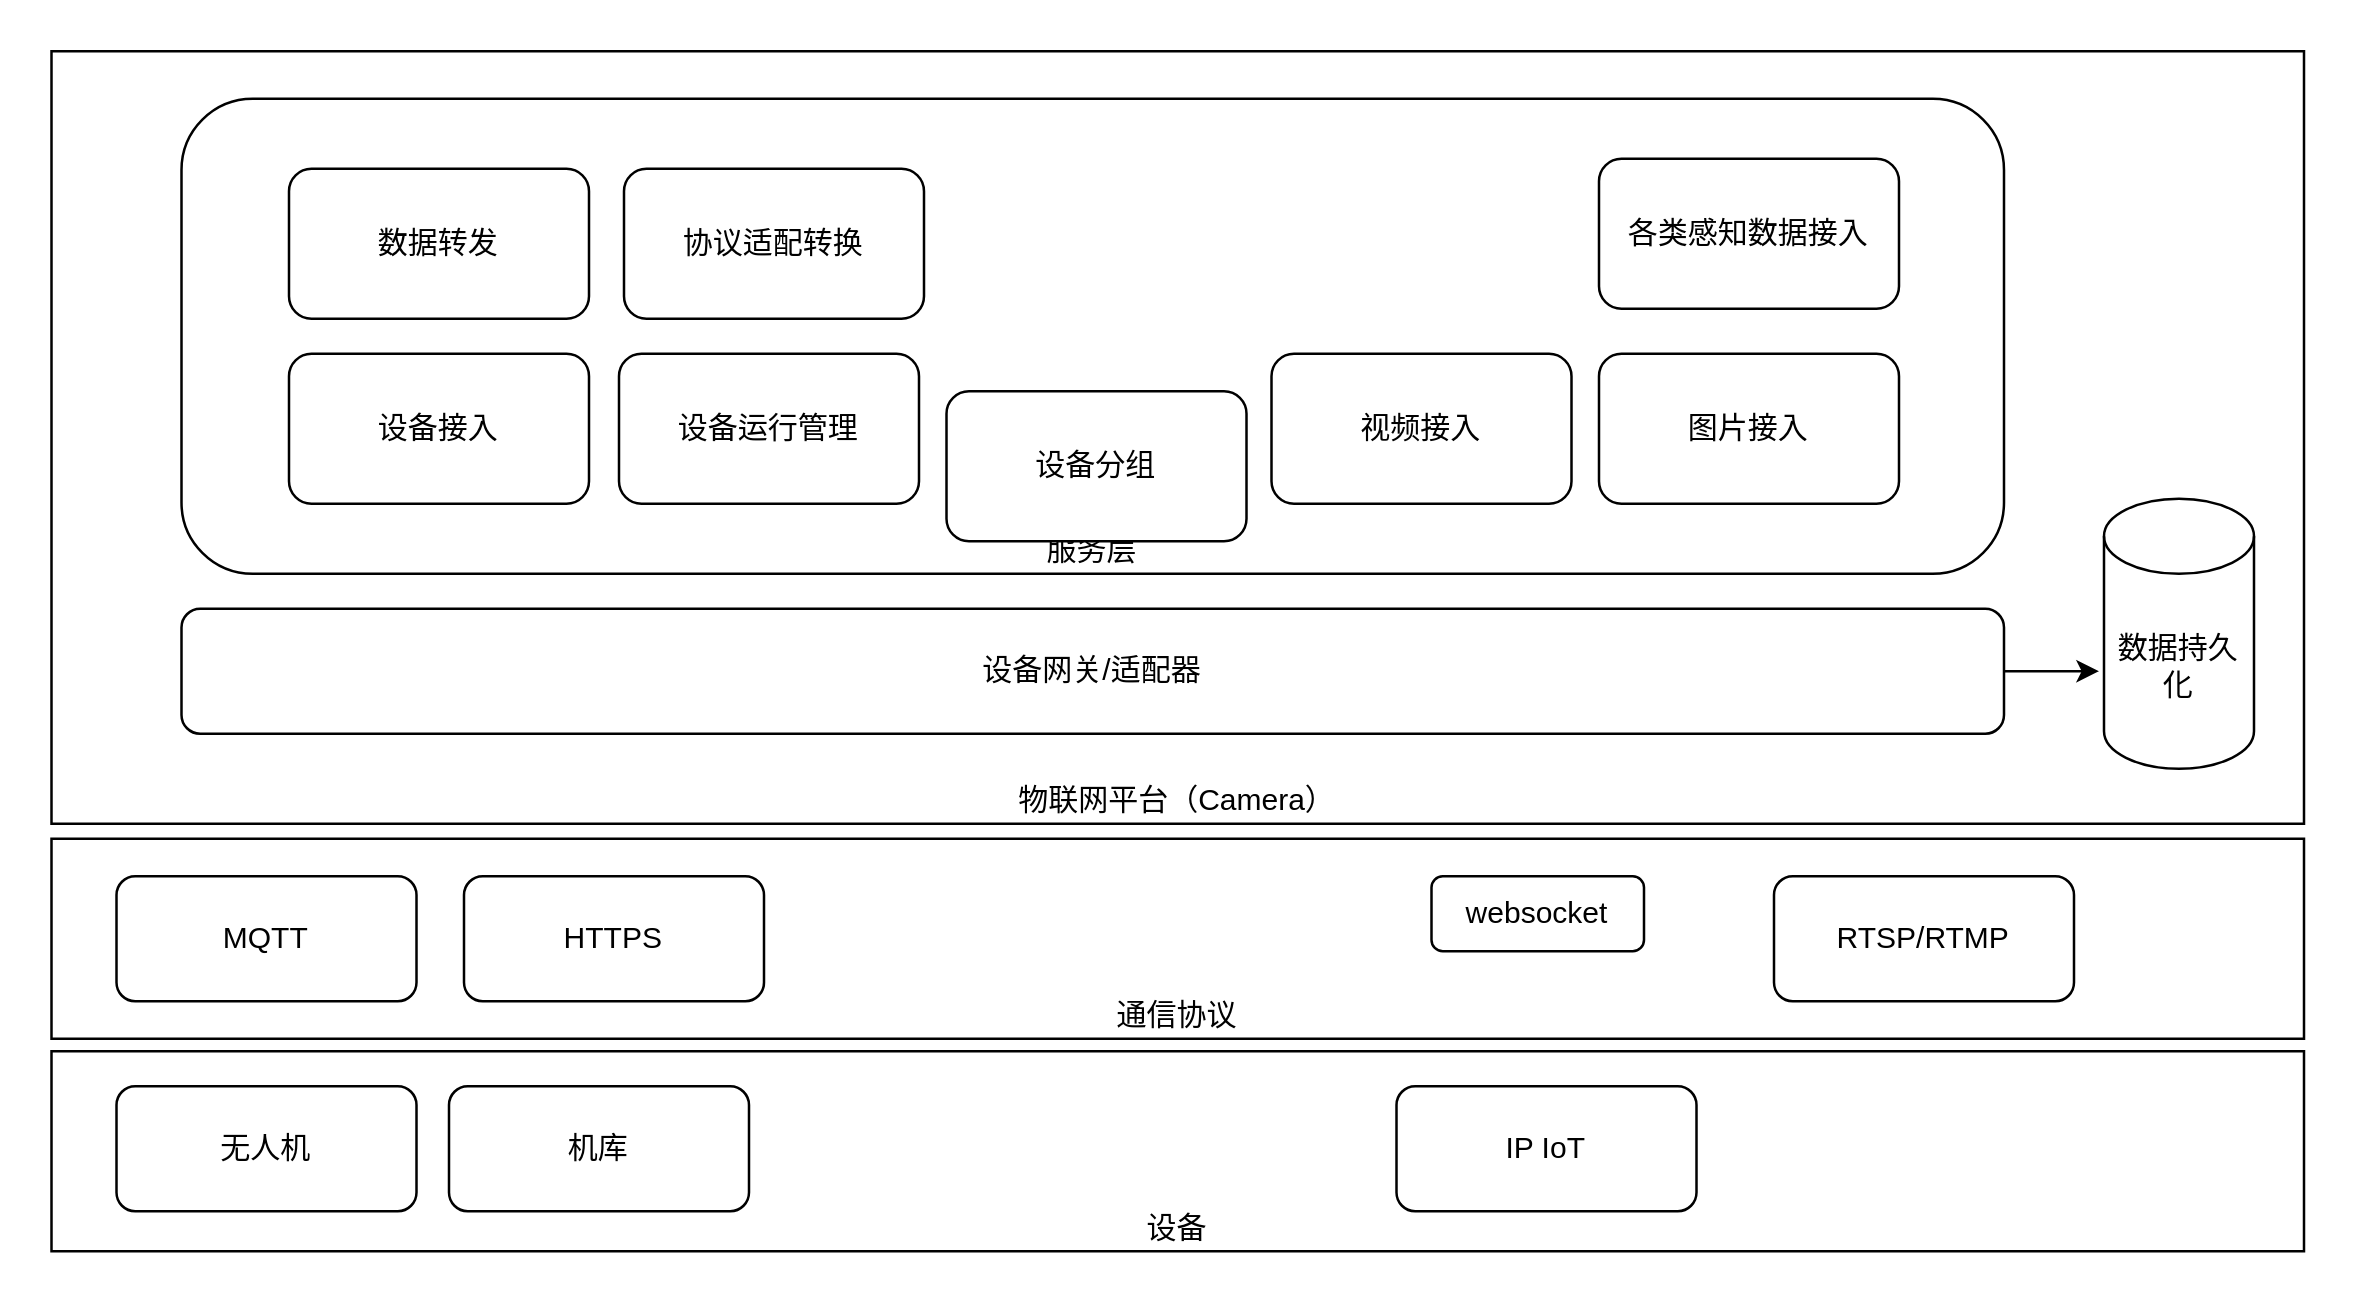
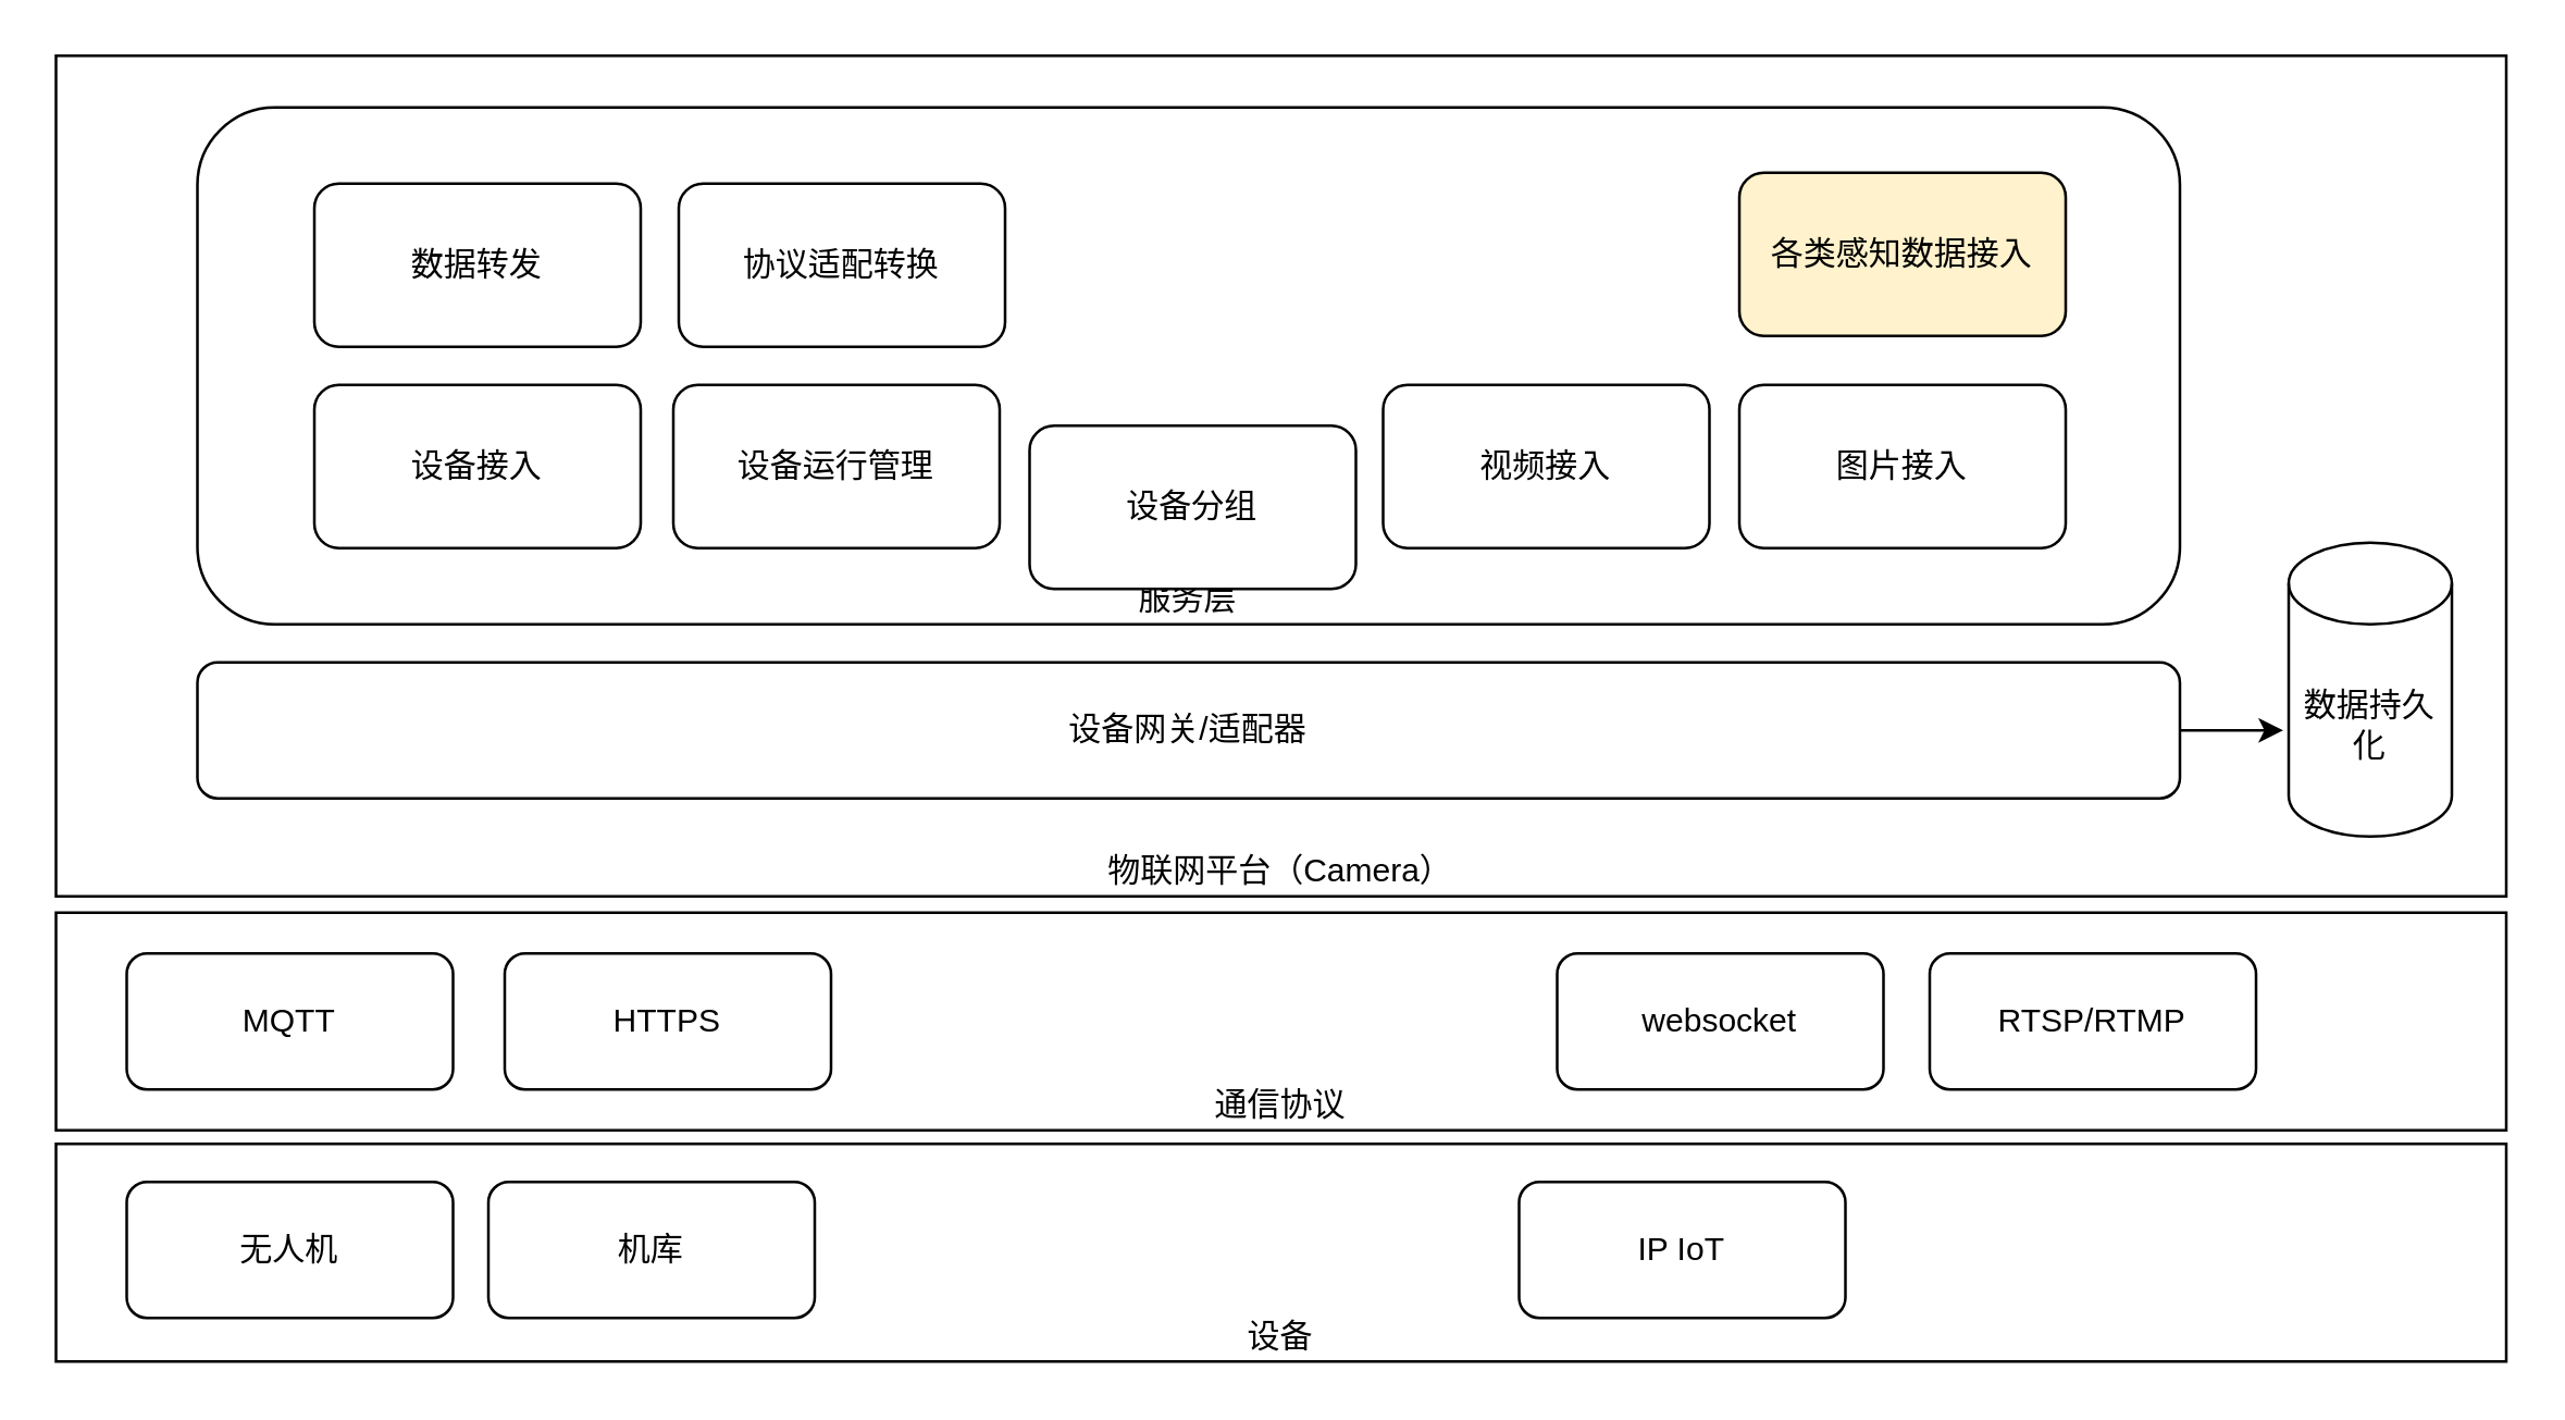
  <mxCell id="0" />
  <mxCell id="1" parent="0" />
  <mxCell id="2" value="物联网平台（Camera）" style="rounded=0;whiteSpace=wrap;html=1;verticalAlign=bottom;" vertex="1" parent="1"><mxGeometry x="20" y="20" width="901" height="309" as="geometry" /></mxCell>
  <mxCell id="3" value="服务层" style="rounded=1;whiteSpace=wrap;html=1;verticalAlign=bottom;" vertex="1" parent="1"><mxGeometry x="72" y="39" width="729" height="190" as="geometry" /></mxCell>
  <mxCell id="4" value="通信协议" style="rounded=0;whiteSpace=wrap;html=1;verticalAlign=bottom;" vertex="1" parent="1"><mxGeometry x="20" y="335" width="901" height="80" as="geometry" /></mxCell>
  <mxCell id="5" value="设备" style="rounded=0;whiteSpace=wrap;html=1;verticalAlign=bottom;" vertex="1" parent="1"><mxGeometry x="20" y="420" width="901" height="80" as="geometry" /></mxCell>
  <mxCell id="6" value="设备接入" style="rounded=1;whiteSpace=wrap;html=1;" vertex="1" parent="1"><mxGeometry x="115" y="141" width="120" height="60" as="geometry" /></mxCell>
  <mxCell id="7" value="设备分组" style="rounded=1;whiteSpace=wrap;html=1;" vertex="1" parent="1"><mxGeometry x="378" y="156" width="120" height="60" as="geometry" /></mxCell>
  <mxCell id="8" style="edgeStyle=orthogonalEdgeStyle;rounded=0;orthogonalLoop=1;jettySize=auto;html=1;exitX=1;exitY=0.5;exitDx=0;exitDy=0;" edge="1" parent="1" source="9"><mxGeometry relative="1" as="geometry"><mxPoint x="839" y="268" as="targetPoint" /></mxGeometry></mxCell>
  <mxCell id="9" value="设备网关/适配器" style="rounded=1;whiteSpace=wrap;html=1;" vertex="1" parent="1"><mxGeometry x="72" y="243" width="729" height="50" as="geometry" /></mxCell>
  <mxCell id="10" value="无人机" style="rounded=1;whiteSpace=wrap;html=1;" vertex="1" parent="1"><mxGeometry x="46" y="434" width="120" height="50" as="geometry" /></mxCell>
  <mxCell id="11" value="机库" style="rounded=1;whiteSpace=wrap;html=1;" vertex="1" parent="1"><mxGeometry x="179" y="434" width="120" height="50" as="geometry" /></mxCell>
  <mxCell id="12" value="IP IoT" style="rounded=1;whiteSpace=wrap;html=1;" vertex="1" parent="1"><mxGeometry x="558" y="434" width="120" height="50" as="geometry" /></mxCell>
  <mxCell id="13" value="MQTT" style="rounded=1;whiteSpace=wrap;html=1;" vertex="1" parent="1"><mxGeometry x="46" y="350" width="120" height="50" as="geometry" /></mxCell>
  <mxCell id="14" value="HTTPS" style="rounded=1;whiteSpace=wrap;html=1;" vertex="1" parent="1"><mxGeometry x="185" y="350" width="120" height="50" as="geometry" /></mxCell>
- <mxCell id="15" value="websocket" style="rounded=1;whiteSpace=wrap;html=1;" vertex="1" parent="1"><mxGeometry x="572" y="350" width="85" height="30" as="geometry" /></mxCell>
+ <mxCell id="15" value="websocket" style="rounded=1;whiteSpace=wrap;html=1;" vertex="1" parent="1"><mxGeometry x="572" y="350" width="120" height="50" as="geometry" /></mxCell>
  <mxCell id="16" value="RTSP/RTMP" style="rounded=1;whiteSpace=wrap;html=1;" vertex="1" parent="1"><mxGeometry x="709" y="350" width="120" height="50" as="geometry" /></mxCell>
  <mxCell id="17" value="数据持久化" style="shape=cylinder3;whiteSpace=wrap;html=1;boundedLbl=1;backgroundOutline=1;size=15;" vertex="1" parent="1"><mxGeometry x="841" y="199" width="60" height="108" as="geometry" /></mxCell>
  <mxCell id="18" value="设备运行管理" style="rounded=1;whiteSpace=wrap;html=1;" vertex="1" parent="1"><mxGeometry x="247" y="141" width="120" height="60" as="geometry" /></mxCell>
  <mxCell id="19" value="视频接入" style="rounded=1;whiteSpace=wrap;html=1;" vertex="1" parent="1"><mxGeometry x="508" y="141" width="120" height="60" as="geometry" /></mxCell>
  <mxCell id="20" value="图片接入" style="rounded=1;whiteSpace=wrap;html=1;" vertex="1" parent="1"><mxGeometry x="639" y="141" width="120" height="60" as="geometry" /></mxCell>
- <mxCell id="21" value="各类感知数据接入" style="rounded=1;whiteSpace=wrap;html=1;" vertex="1" parent="1"><mxGeometry x="639" y="63" width="120" height="60" as="geometry" /></mxCell>
+ <mxCell id="21" value="各类感知数据接入" style="rounded=1;whiteSpace=wrap;html=1;fillColor=#fff2cc;" vertex="1" parent="1"><mxGeometry x="639" y="63" width="120" height="60" as="geometry" /></mxCell>
  <mxCell id="22" value="数据转发" style="rounded=1;whiteSpace=wrap;html=1;" vertex="1" parent="1"><mxGeometry x="115" y="67" width="120" height="60" as="geometry" /></mxCell>
  <mxCell id="23" value="协议适配转换" style="rounded=1;whiteSpace=wrap;html=1;" vertex="1" parent="1"><mxGeometry x="249" y="67" width="120" height="60" as="geometry" /></mxCell>
